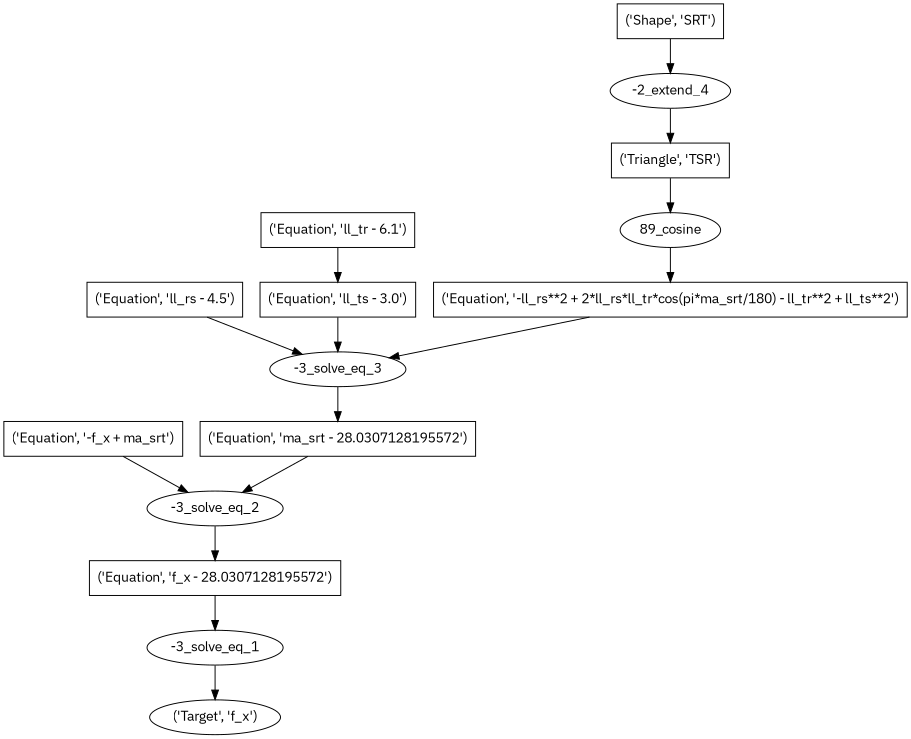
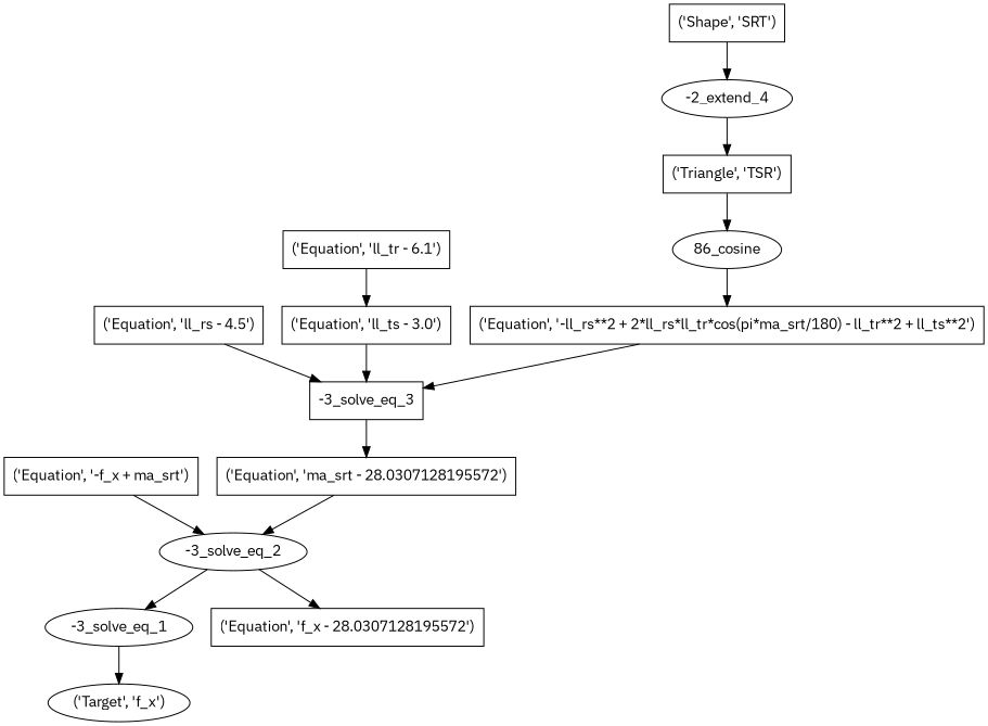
  digraph {
    fontname="IBM Plex Sans"
    node [fontname="IBM Plex Sans" shape=box]
    edge [fontname="IBM Plex Sans"]
    n1 [label="('Target', 'f_x')" shape=ellipse]
    n2 [label="-3_solve_eq_1" shape=""]
    n3 [label="('Equation', 'f_x - 28.0307128195572')"]
    n4 [label="-3_solve_eq_2" shape=""]
    n5 [label="('Equation', '-f_x + ma_srt')"]
    n6 [label="('Equation', 'ma_srt - 28.0307128195572')"]
-   n7 [label="-3_solve_eq_3" shape=""]
+   n7 [label="-3_solve_eq_3"]
    n8 [label="('Equation', 'll_rs - 4.5')"]
    n9 [label="('Equation', 'll_ts - 3.0')"]
    n10 [label="('Equation', 'll_tr - 6.1')"]
    n11 [label="('Equation', '-ll_rs**2 + 2*ll_rs*ll_tr*cos(pi*ma_srt/180) - ll_tr**2 + ll_ts**2')"]
-   n12 [label="89_cosine" shape=""]
+   n12 [label="86_cosine" shape=""]
    n13 [label="('Triangle', 'TSR')"]
    n14 [label="-2_extend_4" shape=""]
    n15 [label="('Shape', 'SRT')"]
    n2 -> n1
-   n3 -> n2
+   n4 -> n2
    n4 -> n3
    n5 -> n4
    n6 -> n4
    n7 -> n6
    n8 -> n7
    n9 -> n7
    n10 -> n9
    n11 -> n7
    n12 -> n11
    n13 -> n12
    n14 -> n13
    n15 -> n14
  }
